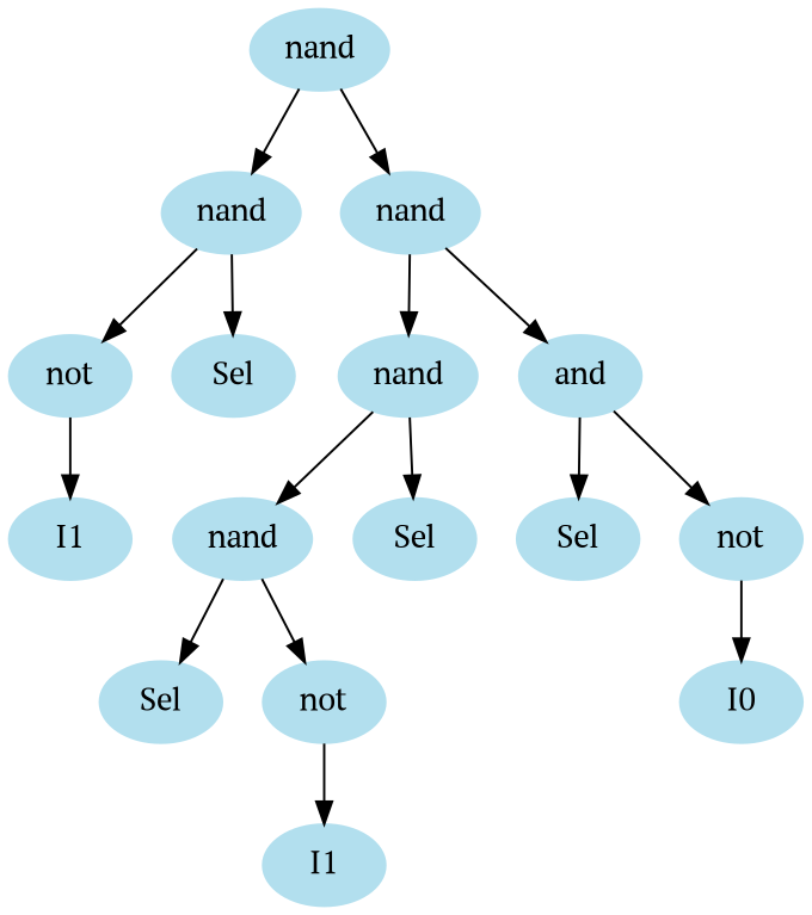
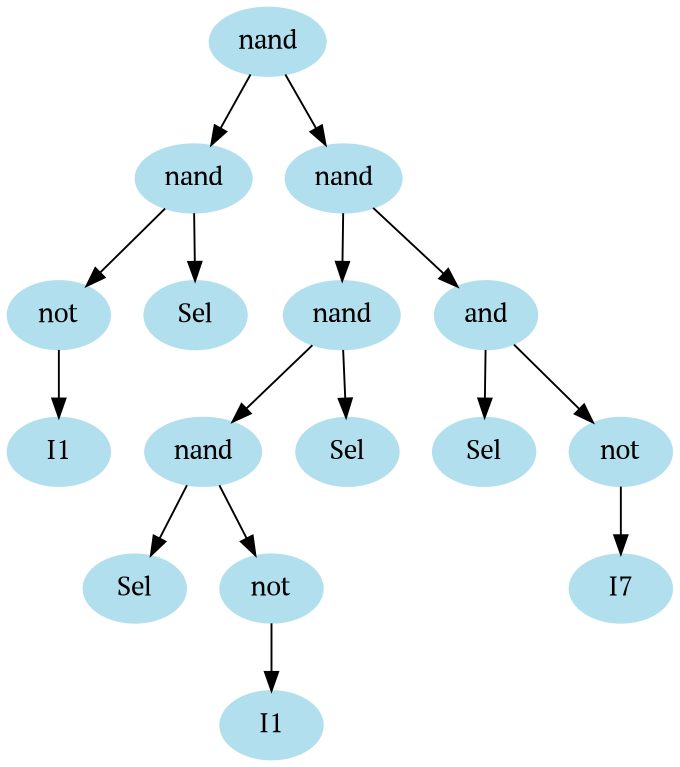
  digraph {
    fontname="PT Serif"
    node [color=lightblue2 style=filled fontname="PT Serif"]
    edge [fontname="PT Serif"]
    n1 [label=nand]
    n2 [label=nand]
    n3 [label=nand]
    n4 [label=not]
    n5 [label=Sel]
    n6 [label=I1]
    n7 [label=nand]
    n8 [label=and]
    n9 [label=nand]
    n10 [label=Sel]
    n11 [label=Sel]
    n12 [label=not]
    n13 [label=I1]
    n14 [label=Sel]
    n15 [label=not]
-   n16 [label=I0]
+   n16 [label=I7]
    n1 -> n2
    n1 -> n3
    n2 -> n4
    n2 -> n5
    n3 -> n7
    n3 -> n8
    n4 -> n6
    n7 -> n9
    n7 -> n10
    n8 -> n14
    n8 -> n15
    n9 -> n11
    n9 -> n12
    n12 -> n13
    n15 -> n16
  }
